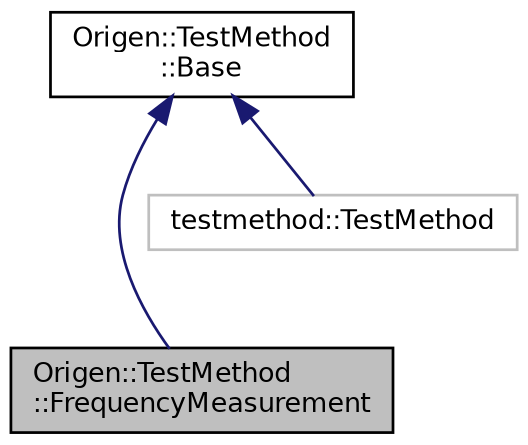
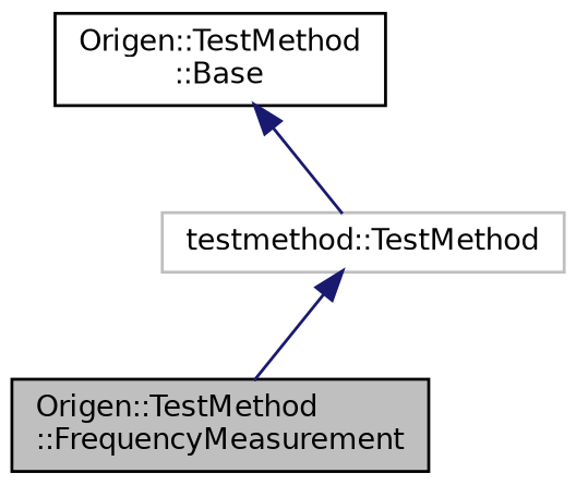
  digraph {
    node [color=black fillcolor=white fontname=Helvetica fontsize=10 shape=record style=filled]
    edge [color=midnightblue dir=back fontname=Helvetica fontsize=10 labelfontname=Helvetica labelfontsize=10 style=solid]
    n1 [fillcolor=grey75 fontcolor=black height=0.2 label="Origen::TestMethod\l::FrequencyMeasurement" width=0.4]
    n2 [height=0.2 label="Origen::TestMethod\l::Base" width=0.4]
    n3 [color=grey75 height=0.2 label="testmethod::TestMethod" width=0.4]
-   n2 -> n1
+   n3 -> n1
    n2 -> n3
  }
